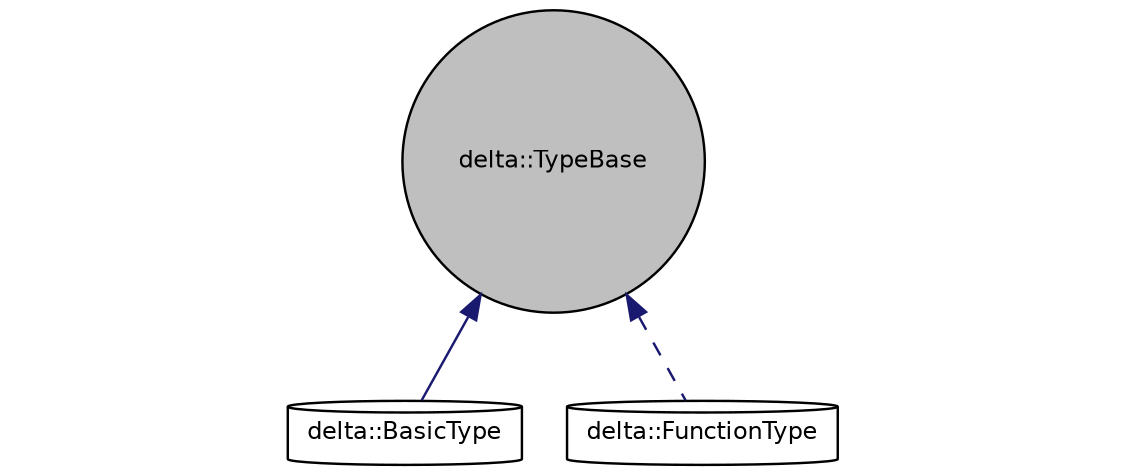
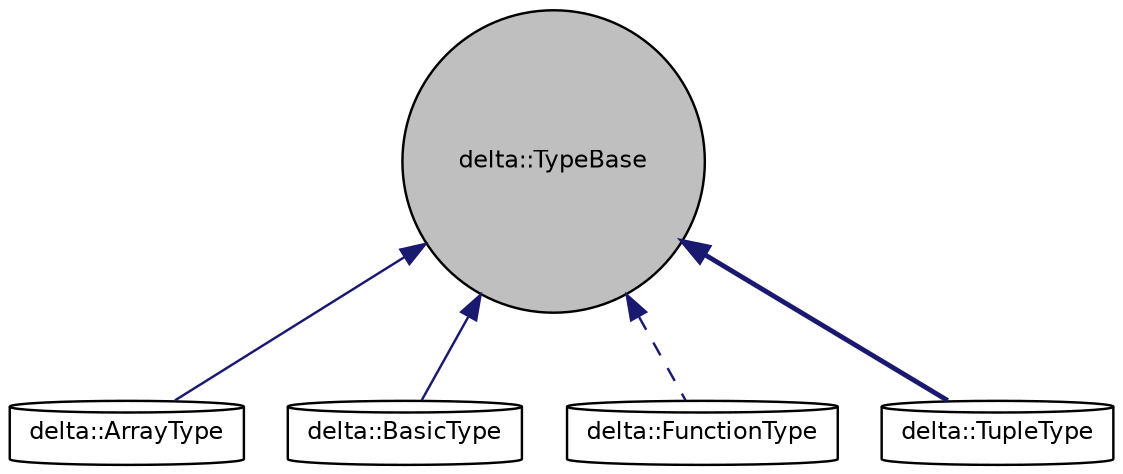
  digraph {
    rankdir=TB
    node [color=black fillcolor=white fontname=Helvetica fontsize=10 shape=cylinder style=filled]
    edge [color=midnightblue dir=back fontname=Helvetica fontsize=10 labelfontname=Helvetica labelfontsize=10 style=solid]
    n1 [fillcolor=grey75 fontcolor=black height=0.2 label="delta::TypeBase" shape=circle width=0.4]
+   n2 [height=0.2 label="delta::ArrayType" width=0.4]
    n3 [height=0.2 label="delta::BasicType" width=0.4]
    n4 [height=0.2 label="delta::FunctionType" width=0.4]
+   n5 [height=0.2 label="delta::TupleType" width=0.4]
+   n1 -> n2
    n1 -> n3
    n1 -> n4 [style=dashed]
+   n1 -> n5 [style=bold]
  }
